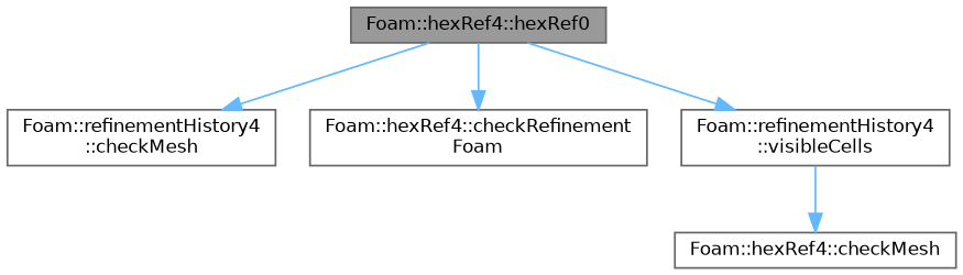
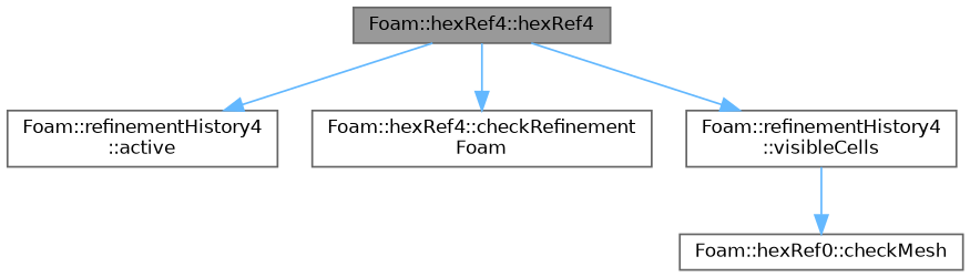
  digraph {
    rankdir=TB
    node [color=grey40 fillcolor=white fontname=Helvetica fontsize=10 shape=box style=filled]
    edge [color=steelblue1 fontname=Helvetica fontsize=10 labelfontname=Helvetica labelfontsize=10 style=solid]
-   n1 [color=gray40 fillcolor=grey60 fontcolor=black height=0.2 label="Foam::hexRef4::hexRef0" width=0.4]
-   n2 [height=0.2 label="Foam::refinementHistory4\l::checkMesh" width=0.4]
+   n1 [color=gray40 fillcolor=grey60 fontcolor=black height=0.2 label="Foam::hexRef4::hexRef4" width=0.4]
+   n2 [height=0.2 label="Foam::refinementHistory4\l::active" width=0.4]
    n3 [height=0.2 label="Foam::hexRef4::checkRefinement\lFoam" width=0.4]
    n4 [height=0.2 label="Foam::refinementHistory4\l::visibleCells" width=0.4]
-   n5 [height=0.2 label="Foam::hexRef4::checkMesh" width=0.4]
+   n5 [height=0.2 label="Foam::hexRef0::checkMesh" width=0.4]
    n1 -> n2
    n1 -> n3
    n1 -> n4
    n4 -> n5
  }
